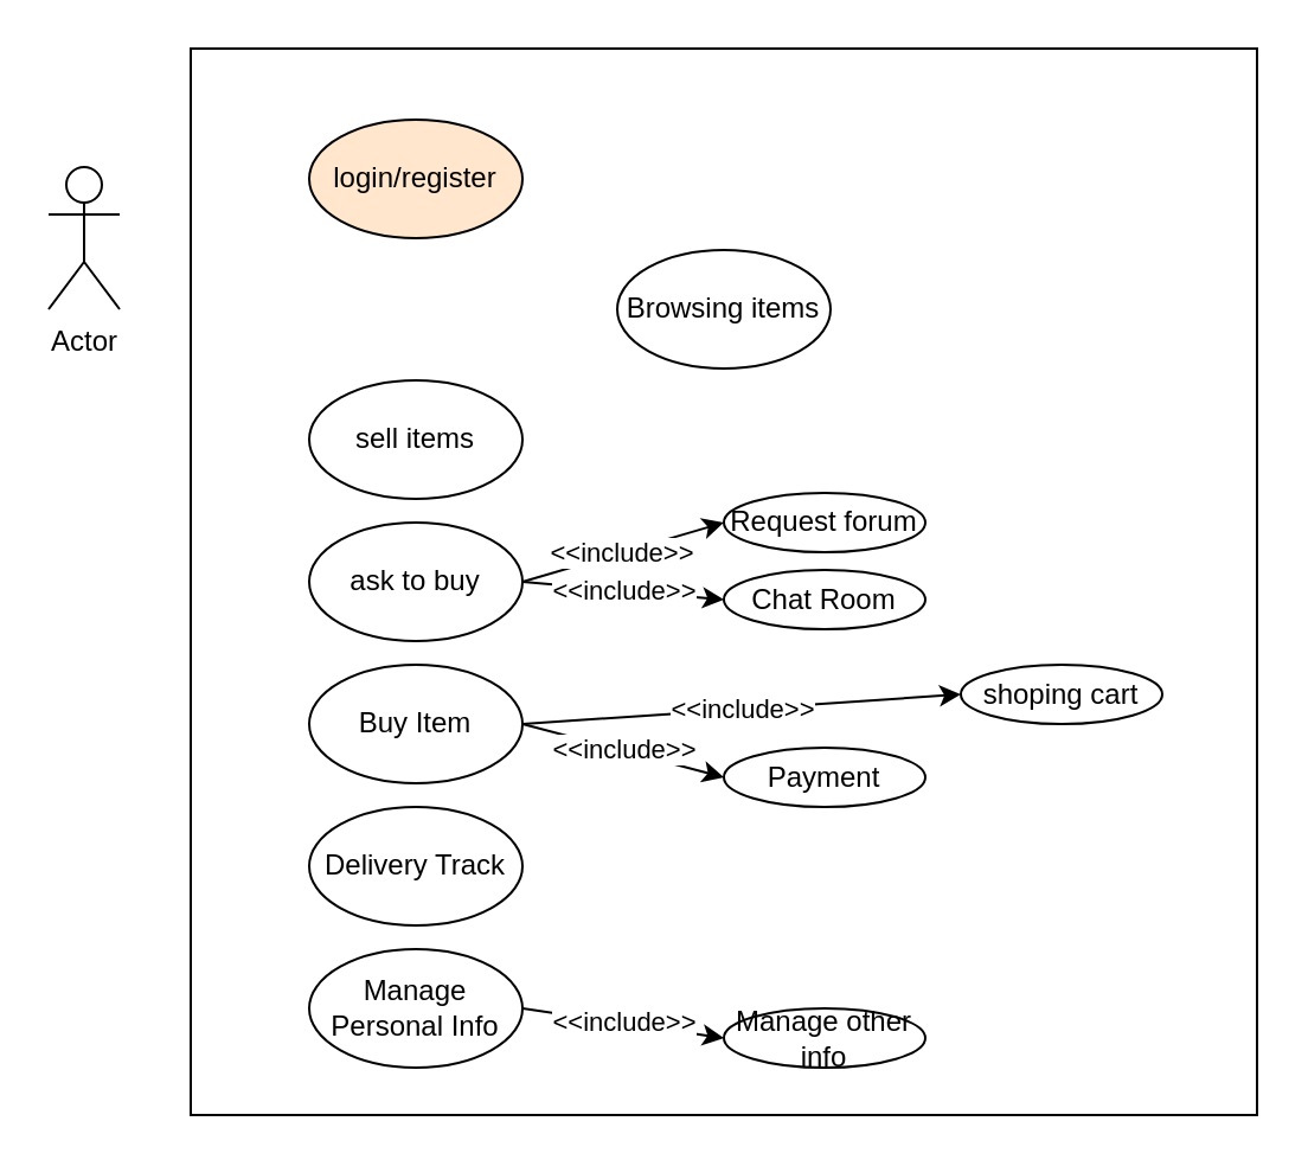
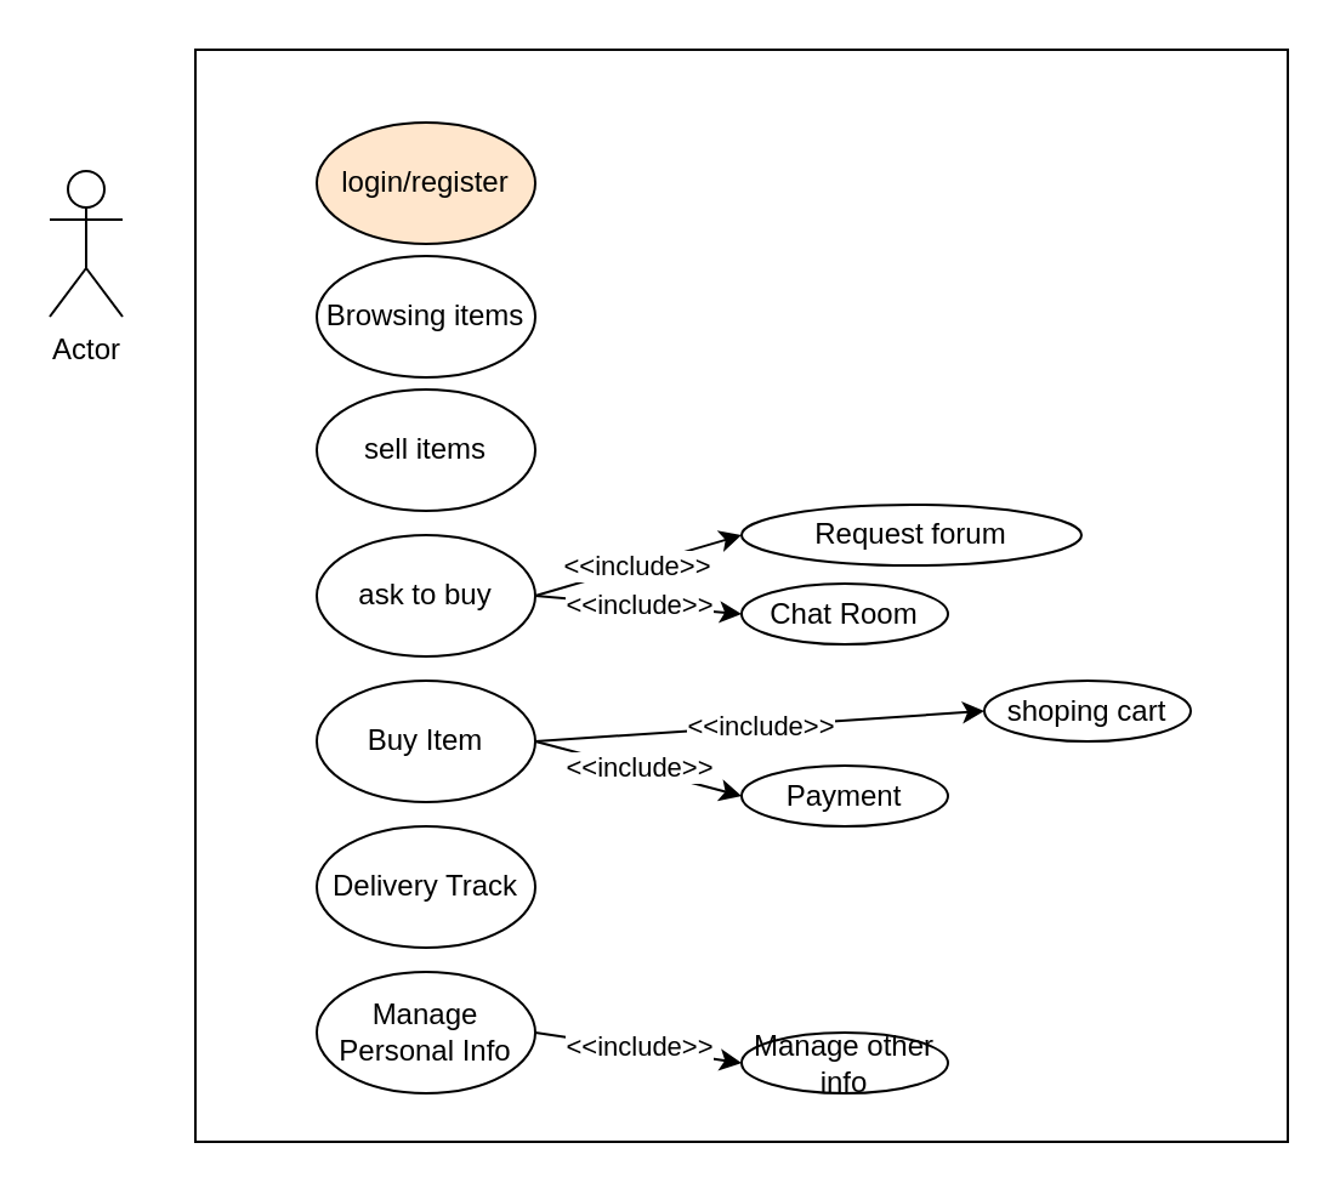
  <mxCell id="0" />
  <mxCell id="1" parent="0" />
  <mxCell id="2" value="Actor" style="shape=umlActor;verticalLabelPosition=bottom;labelBackgroundColor=#ffffff;verticalAlign=top;html=1;" vertex="1" parent="1"><mxGeometry x="20" y="70" width="30" height="60" as="geometry" /></mxCell>
  <mxCell id="3" value="" style="whiteSpace=wrap;html=1;aspect=fixed;" vertex="1" parent="1"><mxGeometry x="80" y="20" width="450" height="450" as="geometry" /></mxCell>
  <mxCell id="4" value="login/register" style="ellipse;whiteSpace=wrap;html=1;fillColor=#ffe6cc;" vertex="1" parent="1"><mxGeometry x="130" y="50" width="90" height="50" as="geometry" /></mxCell>
- <mxCell id="5" value="Browsing items" style="ellipse;whiteSpace=wrap;html=1;" vertex="1" parent="1"><mxGeometry x="260" y="105" width="90" height="50" as="geometry" /></mxCell>
+ <mxCell id="5" value="Browsing items" style="ellipse;whiteSpace=wrap;html=1;" vertex="1" parent="1"><mxGeometry x="130" y="105" width="90" height="50" as="geometry" /></mxCell>
  <mxCell id="6" value="sell items" style="ellipse;whiteSpace=wrap;html=1;" vertex="1" parent="1"><mxGeometry x="130" y="160" width="90" height="50" as="geometry" /></mxCell>
  <mxCell id="7" value="ask to buy" style="ellipse;whiteSpace=wrap;html=1;" vertex="1" parent="1"><mxGeometry x="130" y="220" width="90" height="50" as="geometry" /></mxCell>
  <mxCell id="8" value="Buy Item" style="ellipse;whiteSpace=wrap;html=1;" vertex="1" parent="1"><mxGeometry x="130" y="280" width="90" height="50" as="geometry" /></mxCell>
  <mxCell id="9" value="Manage Personal Info" style="ellipse;whiteSpace=wrap;html=1;" vertex="1" parent="1"><mxGeometry x="130" y="400" width="90" height="50" as="geometry" /></mxCell>
  <mxCell id="10" value="Delivery Track" style="ellipse;whiteSpace=wrap;html=1;" vertex="1" parent="1"><mxGeometry x="130" y="340" width="90" height="50" as="geometry" /></mxCell>
  <mxCell id="11" value="Manage other info" style="ellipse;whiteSpace=wrap;html=1;" vertex="1" parent="1"><mxGeometry x="305" y="425" width="85" height="25" as="geometry" /></mxCell>
  <mxCell id="12" value="&amp;lt;&amp;lt;include&amp;gt;&amp;gt;" style="endArrow=classic;html=1;exitX=1;exitY=0.5;exitDx=0;exitDy=0;entryX=0;entryY=0.5;entryDx=0;entryDy=0;" edge="1" parent="1" source="9" target="11"><mxGeometry width="50" height="50" relative="1" as="geometry"><mxPoint x="230" y="435" as="sourcePoint" /><mxPoint x="327.306" y="406.297" as="targetPoint" /></mxGeometry></mxCell>
  <mxCell id="13" value="shoping cart" style="ellipse;whiteSpace=wrap;html=1;" vertex="1" parent="1"><mxGeometry x="405" y="280" width="85" height="25" as="geometry" /></mxCell>
  <mxCell id="14" value="Payment" style="ellipse;whiteSpace=wrap;html=1;" vertex="1" parent="1"><mxGeometry x="305" y="315" width="85" height="25" as="geometry" /></mxCell>
  <mxCell id="15" value="&amp;lt;&amp;lt;include&amp;gt;&amp;gt;" style="endArrow=classic;html=1;exitX=1;exitY=0.5;exitDx=0;exitDy=0;entryX=0;entryY=0.5;entryDx=0;entryDy=0;" edge="1" parent="1" source="8" target="14"><mxGeometry width="50" height="50" relative="1" as="geometry"><mxPoint x="230" y="435" as="sourcePoint" /><mxPoint x="327.306" y="406.297" as="targetPoint" /></mxGeometry></mxCell>
  <mxCell id="16" value="&amp;lt;&amp;lt;include&amp;gt;&amp;gt;" style="endArrow=classic;html=1;exitX=1;exitY=0.5;exitDx=0;exitDy=0;entryX=0;entryY=0.5;entryDx=0;entryDy=0;" edge="1" parent="1" source="8" target="13"><mxGeometry width="50" height="50" relative="1" as="geometry"><mxPoint x="230" y="315" as="sourcePoint" /><mxPoint x="315" y="337.5" as="targetPoint" /></mxGeometry></mxCell>
- <mxCell id="17" value="Request forum" style="ellipse;whiteSpace=wrap;html=1;" vertex="1" parent="1"><mxGeometry x="305" y="207.5" width="85" height="25" as="geometry" /></mxCell>
+ <mxCell id="17" value="Request forum" style="ellipse;whiteSpace=wrap;html=1;" vertex="1" parent="1"><mxGeometry x="305" y="207.5" width="140" height="25" as="geometry" /></mxCell>
  <mxCell id="18" value="Chat Room" style="ellipse;whiteSpace=wrap;html=1;" vertex="1" parent="1"><mxGeometry x="305" y="240" width="85" height="25" as="geometry" /></mxCell>
  <mxCell id="19" value="&amp;lt;&amp;lt;include&amp;gt;&amp;gt;" style="endArrow=classic;html=1;exitX=1;exitY=0.5;exitDx=0;exitDy=0;entryX=0;entryY=0.5;entryDx=0;entryDy=0;" edge="1" parent="1" source="7" target="17"><mxGeometry width="50" height="50" relative="1" as="geometry"><mxPoint x="230" y="315" as="sourcePoint" /><mxPoint x="315" y="302.5" as="targetPoint" /></mxGeometry></mxCell>
  <mxCell id="20" value="&amp;lt;&amp;lt;include&amp;gt;&amp;gt;" style="endArrow=classic;html=1;exitX=1;exitY=0.5;exitDx=0;exitDy=0;entryX=0;entryY=0.5;entryDx=0;entryDy=0;" edge="1" parent="1" source="7" target="18"><mxGeometry width="50" height="50" relative="1" as="geometry"><mxPoint x="230" y="255" as="sourcePoint" /><mxPoint x="315" y="230" as="targetPoint" /></mxGeometry></mxCell>
